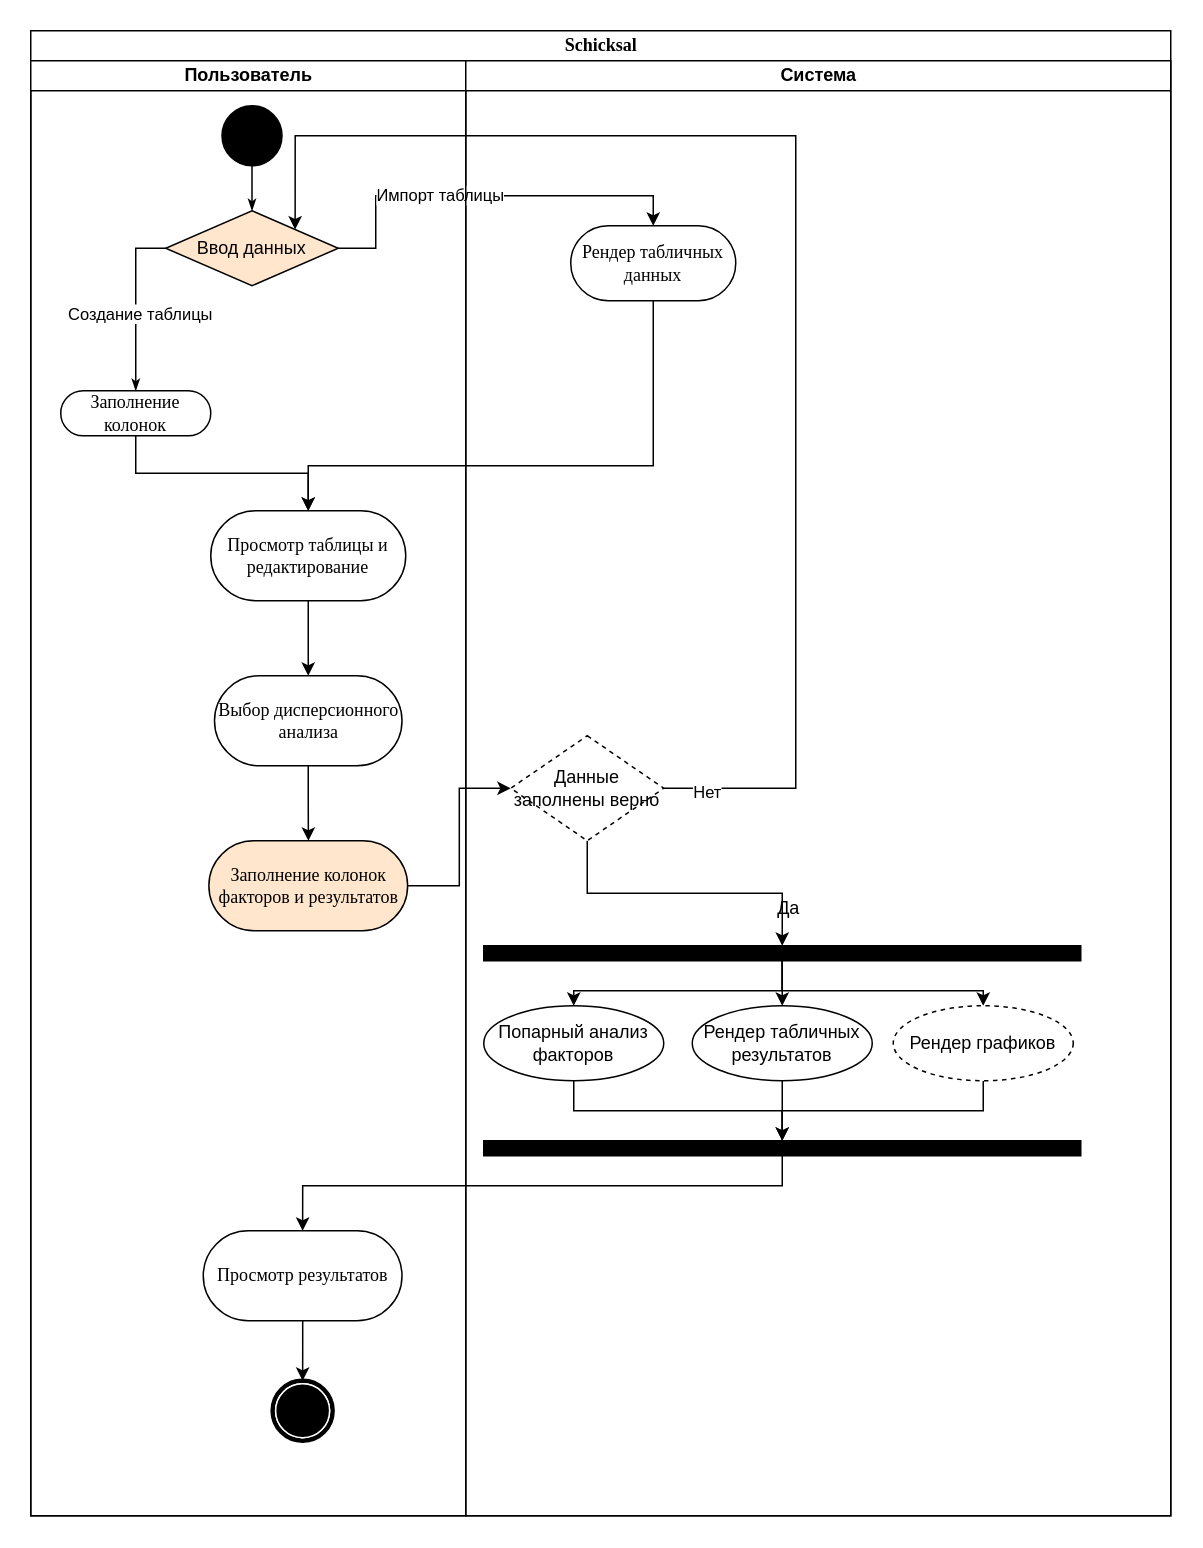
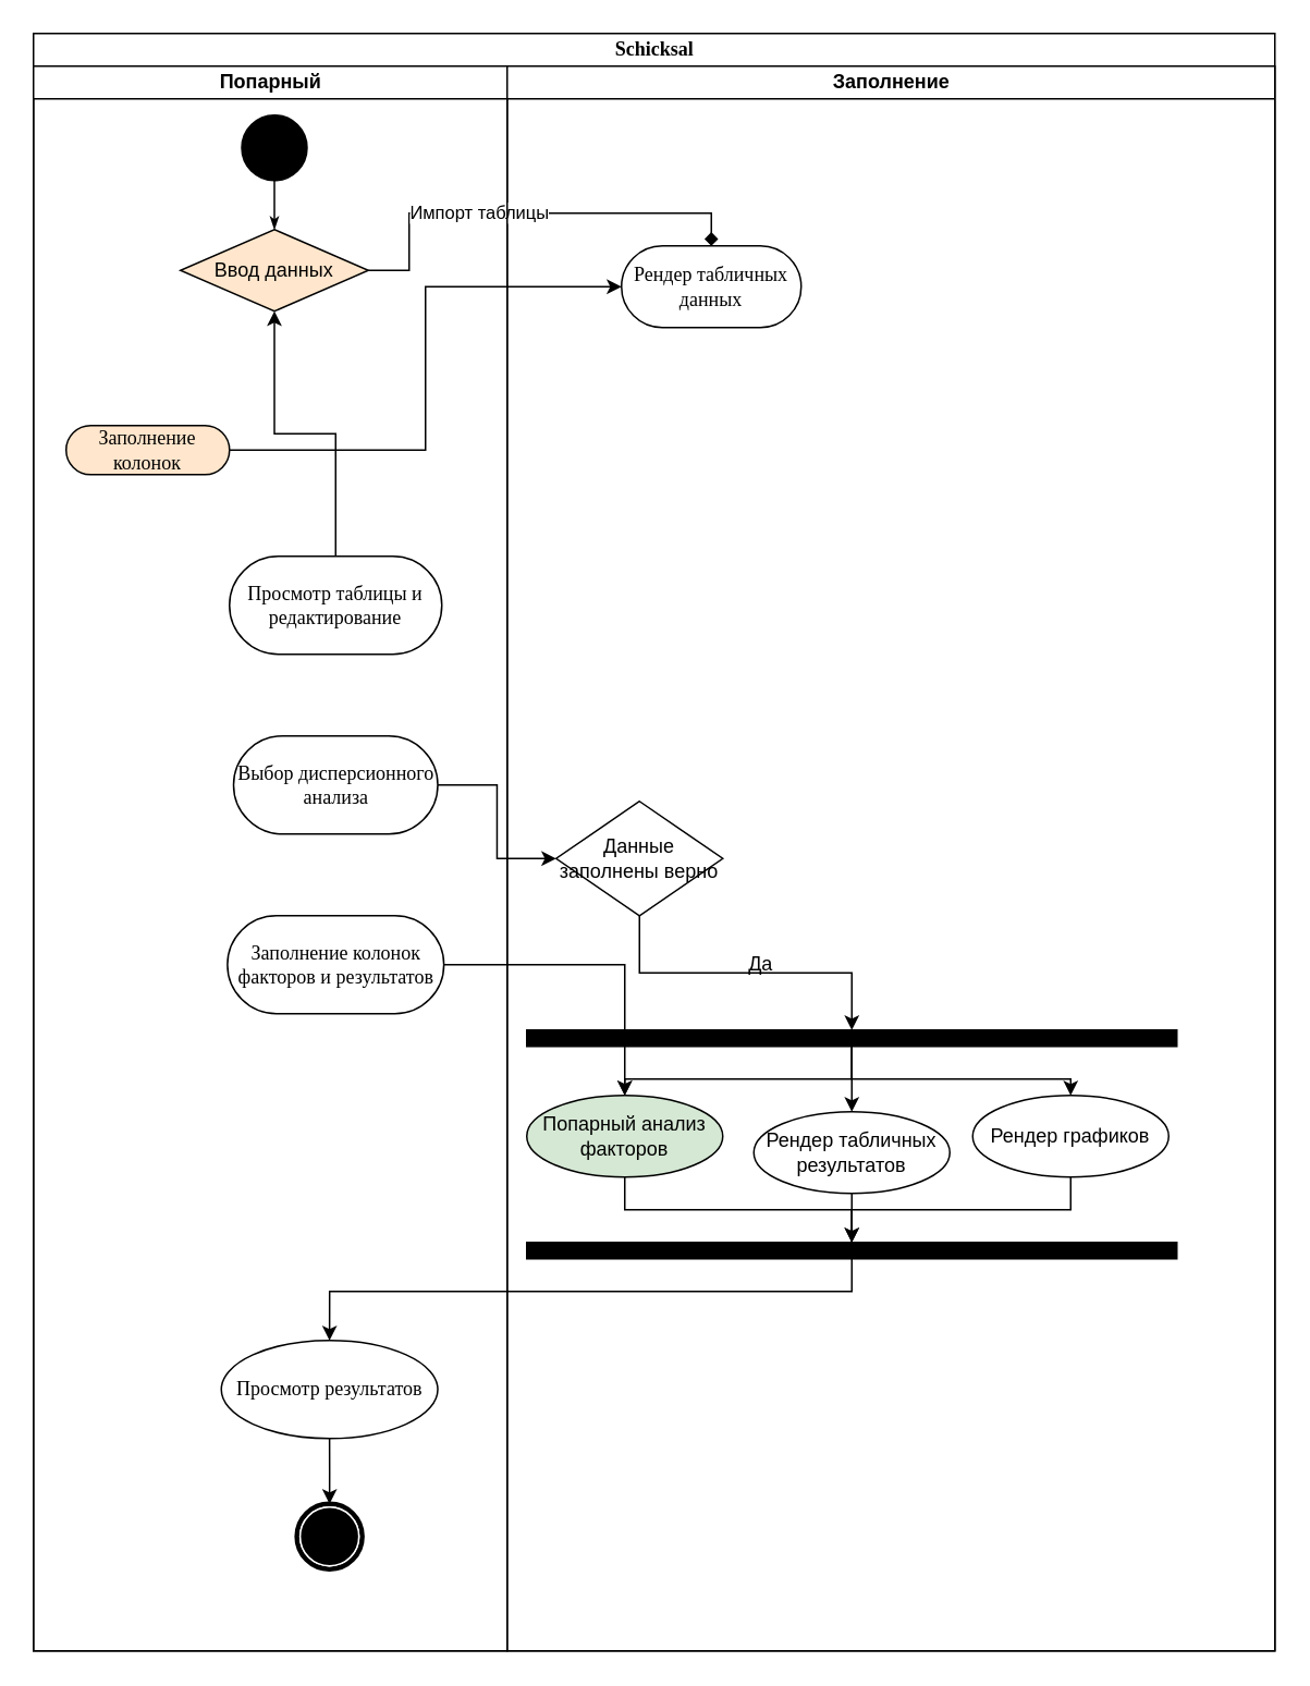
  <mxCell id="0" />
  <mxCell id="1" parent="0" />
  <mxCell id="2" value="Schicksal" style="swimlane;html=1;childLayout=stackLayout;startSize=20;rounded=0;shadow=0;comic=0;labelBackgroundColor=none;strokeWidth=1;fontFamily=Verdana;fontSize=12;align=center;" parent="1" vertex="1"><mxGeometry x="20" y="20" width="760" height="990" as="geometry" /></mxCell>
- <mxCell id="3" value="Пользователь" style="swimlane;html=1;startSize=20;" parent="2" vertex="1"><mxGeometry y="20" width="290" height="970" as="geometry" /></mxCell>
- <mxCell id="4" value="Заполнение колонок" style="rounded=1;whiteSpace=wrap;html=1;shadow=0;comic=0;labelBackgroundColor=none;strokeWidth=1;fontFamily=Verdana;fontSize=12;align=center;arcSize=50;" parent="3" vertex="1"><mxGeometry x="20" y="220" width="100" height="30" as="geometry" /></mxCell>
+ <mxCell id="3" value="Попарный" style="swimlane;html=1;startSize=20;" parent="2" vertex="1"><mxGeometry y="20" width="290" height="970" as="geometry" /></mxCell>
+ <mxCell id="4" value="Заполнение колонок" style="rounded=1;whiteSpace=wrap;html=1;shadow=0;comic=0;labelBackgroundColor=none;strokeWidth=1;fontFamily=Verdana;fontSize=12;align=center;arcSize=50;fillColor=#ffe6cc;" parent="3" vertex="1"><mxGeometry x="20" y="220" width="100" height="30" as="geometry" /></mxCell>
  <mxCell id="5" value="" style="ellipse;whiteSpace=wrap;html=1;rounded=0;shadow=0;comic=0;labelBackgroundColor=none;strokeWidth=1;fillColor=#000000;fontFamily=Verdana;fontSize=12;align=center;" parent="3" vertex="1"><mxGeometry x="127.5" y="30" width="40" height="40" as="geometry" /></mxCell>
  <mxCell id="6" style="edgeStyle=orthogonalEdgeStyle;rounded=0;html=1;labelBackgroundColor=none;startArrow=none;startFill=0;startSize=5;endArrow=classicThin;endFill=1;endSize=5;jettySize=auto;orthogonalLoop=1;strokeWidth=1;fontFamily=Verdana;fontSize=12;entryX=0.5;entryY=0;entryDx=0;entryDy=0;" parent="3" source="5" target="7" edge="1"><mxGeometry relative="1" as="geometry"><mxPoint x="150" y="130" as="targetPoint" /></mxGeometry></mxCell>
  <mxCell id="7" value="Ввод данных" style="rhombus;whiteSpace=wrap;html=1;fillColor=#ffe6cc;" vertex="1" parent="3"><mxGeometry x="90" y="100" width="115" height="50" as="geometry" /></mxCell>
- <mxCell id="8" style="edgeStyle=orthogonalEdgeStyle;rounded=0;html=1;exitX=0;exitY=0.5;entryX=0.5;entryY=0;labelBackgroundColor=none;startArrow=none;startFill=0;startSize=5;endArrow=classicThin;endFill=1;endSize=5;jettySize=auto;orthogonalLoop=1;strokeWidth=1;fontFamily=Verdana;fontSize=12;exitDx=0;exitDy=0;" parent="3" source="7" target="4" edge="1"><mxGeometry relative="1" as="geometry"><Array as="points"><mxPoint x="70" y="125" /></Array><mxPoint x="316.75" y="170" as="sourcePoint" /></mxGeometry></mxCell>
- <mxCell id="9" value="Создание таблицы" style="edgeLabel;html=1;align=center;verticalAlign=middle;resizable=0;points=[];" vertex="1" connectable="0" parent="8"><mxGeometry x="0.091" y="2" relative="1" as="geometry"><mxPoint as="offset" /></mxGeometry></mxCell>
- <mxCell id="10" style="edgeStyle=orthogonalEdgeStyle;rounded=0;orthogonalLoop=1;jettySize=auto;html=1;entryX=0.5;entryY=0;entryDx=0;entryDy=0;" edge="1" parent="3" source="11" target="13"><mxGeometry relative="1" as="geometry" /></mxCell>
+ <mxCell id="10" style="edgeStyle=orthogonalEdgeStyle;rounded=0;orthogonalLoop=1;jettySize=auto;html=1;" edge="1" parent="3" source="11" target="7"><mxGeometry relative="1" as="geometry" /></mxCell>
  <mxCell id="11" value="Просмотр таблицы и редактирование" style="rounded=1;whiteSpace=wrap;html=1;shadow=0;comic=0;labelBackgroundColor=none;strokeWidth=1;fontFamily=Verdana;fontSize=12;align=center;arcSize=50;" vertex="1" parent="3"><mxGeometry x="120" y="300" width="130" height="60" as="geometry" /></mxCell>
- <mxCell id="12" style="edgeStyle=orthogonalEdgeStyle;rounded=0;orthogonalLoop=1;jettySize=auto;html=1;" edge="1" parent="3" source="13" target="14"><mxGeometry relative="1" as="geometry" /></mxCell>
+ <mxCell id="12" style="edgeStyle=orthogonalEdgeStyle;rounded=0;orthogonalLoop=1;jettySize=auto;html=1;" edge="1" parent="3" source="13" target="28"><mxGeometry relative="1" as="geometry" /></mxCell>
  <mxCell id="13" value="Выбор дисперсионного анализа" style="rounded=1;whiteSpace=wrap;html=1;shadow=0;comic=0;labelBackgroundColor=none;strokeWidth=1;fontFamily=Verdana;fontSize=12;align=center;arcSize=50;" vertex="1" parent="3"><mxGeometry x="122.5" y="410" width="125" height="60" as="geometry" /></mxCell>
- <mxCell id="14" value="Заполнение колонок факторов и результатов" style="rounded=1;whiteSpace=wrap;html=1;shadow=0;comic=0;labelBackgroundColor=none;strokeWidth=1;fontFamily=Verdana;fontSize=12;align=center;arcSize=50;fillColor=#ffe6cc;" vertex="1" parent="3"><mxGeometry x="118.75" y="520" width="132.5" height="60" as="geometry" /></mxCell>
+ <mxCell id="14" value="Заполнение колонок факторов и результатов" style="rounded=1;whiteSpace=wrap;html=1;shadow=0;comic=0;labelBackgroundColor=none;strokeWidth=1;fontFamily=Verdana;fontSize=12;align=center;arcSize=50;" vertex="1" parent="3"><mxGeometry x="118.75" y="520" width="132.5" height="60" as="geometry" /></mxCell>
  <mxCell id="15" style="edgeStyle=orthogonalEdgeStyle;rounded=0;orthogonalLoop=1;jettySize=auto;html=1;entryX=0.5;entryY=0;entryDx=0;entryDy=0;" edge="1" parent="3" source="16" target="17"><mxGeometry relative="1" as="geometry" /></mxCell>
- <mxCell id="16" value="Просмотр результатов" style="rounded=1;whiteSpace=wrap;html=1;shadow=0;comic=0;labelBackgroundColor=none;strokeWidth=1;fontFamily=Verdana;fontSize=12;align=center;arcSize=50;" vertex="1" parent="3"><mxGeometry x="115" y="780" width="132.5" height="60" as="geometry" /></mxCell>
+ <mxCell id="16" value="Просмотр результатов" style="ellipse;whiteSpace=wrap;html=1;shadow=0;comic=0;labelBackgroundColor=none;strokeWidth=1;fontFamily=Verdana;fontSize=12;align=center;arcSize=50;" vertex="1" parent="3"><mxGeometry x="115" y="780" width="132.5" height="60" as="geometry" /></mxCell>
  <mxCell id="17" value="" style="shape=mxgraph.bpmn.shape;html=1;verticalLabelPosition=bottom;labelBackgroundColor=#ffffff;verticalAlign=top;perimeter=ellipsePerimeter;outline=end;symbol=terminate;rounded=0;shadow=0;comic=0;strokeWidth=1;fontFamily=Verdana;fontSize=12;align=center;" vertex="1" parent="3"><mxGeometry x="161.25" y="880" width="40" height="40" as="geometry" /></mxCell>
- <mxCell id="18" style="edgeStyle=orthogonalEdgeStyle;rounded=0;orthogonalLoop=1;jettySize=auto;html=1;entryX=0.5;entryY=0;entryDx=0;entryDy=0;" edge="1" parent="2" source="7" target="26"><mxGeometry relative="1" as="geometry"><mxPoint x="230" y="280" as="targetPoint" /><Array as="points"><mxPoint x="230" y="145" /><mxPoint x="230" y="110" /><mxPoint x="415" y="110" /></Array></mxGeometry></mxCell>
+ <mxCell id="18" style="edgeStyle=orthogonalEdgeStyle;rounded=0;orthogonalLoop=1;jettySize=auto;html=1;entryX=0.5;entryY=0;entryDx=0;entryDy=0;endArrow=diamond;" edge="1" parent="2" source="7" target="26"><mxGeometry relative="1" as="geometry"><mxPoint x="230" y="280" as="targetPoint" /><Array as="points"><mxPoint x="230" y="145" /><mxPoint x="230" y="110" /><mxPoint x="415" y="110" /></Array></mxGeometry></mxCell>
  <mxCell id="19" value="Импорт таблицы" style="edgeLabel;html=1;align=center;verticalAlign=middle;resizable=0;points=[];" vertex="1" connectable="0" parent="18"><mxGeometry x="-0.236" y="1" relative="1" as="geometry"><mxPoint x="1" as="offset" /></mxGeometry></mxCell>
- <mxCell id="20" style="edgeStyle=orthogonalEdgeStyle;rounded=0;orthogonalLoop=1;jettySize=auto;html=1;" edge="1" parent="2" source="4" target="11"><mxGeometry relative="1" as="geometry" /></mxCell>
- <mxCell id="21" style="edgeStyle=orthogonalEdgeStyle;rounded=0;orthogonalLoop=1;jettySize=auto;html=1;" edge="1" parent="2" source="26" target="11"><mxGeometry relative="1" as="geometry"><Array as="points"><mxPoint x="415" y="290" /><mxPoint x="185" y="290" /></Array></mxGeometry></mxCell>
- <mxCell id="22" style="edgeStyle=orthogonalEdgeStyle;rounded=0;orthogonalLoop=1;jettySize=auto;html=1;" edge="1" parent="2" source="14" target="28"><mxGeometry relative="1" as="geometry" /></mxCell>
- <mxCell id="23" style="edgeStyle=orthogonalEdgeStyle;rounded=0;orthogonalLoop=1;jettySize=auto;html=1;entryX=1;entryY=0;entryDx=0;entryDy=0;" edge="1" parent="2" source="28" target="7"><mxGeometry relative="1" as="geometry"><Array as="points"><mxPoint x="510" y="505" /><mxPoint x="510" y="70" /><mxPoint x="176" y="70" /></Array></mxGeometry></mxCell>
- <mxCell id="24" value="Нет" style="edgeLabel;html=1;align=center;verticalAlign=middle;resizable=0;points=[];" vertex="1" connectable="0" parent="23"><mxGeometry x="-0.939" y="-2" relative="1" as="geometry"><mxPoint as="offset" /></mxGeometry></mxCell>
- <mxCell id="25" value="Система" style="swimlane;html=1;startSize=20;" parent="2" vertex="1"><mxGeometry x="290" y="20" width="470" height="970" as="geometry" /></mxCell>
+ <mxCell id="20" style="edgeStyle=orthogonalEdgeStyle;rounded=0;orthogonalLoop=1;jettySize=auto;html=1;entryX=0;entryY=0.5;entryDx=0;entryDy=0;" edge="1" parent="2" source="4" target="26"><mxGeometry relative="1" as="geometry" /></mxCell>
+ <mxCell id="22" style="edgeStyle=orthogonalEdgeStyle;rounded=0;orthogonalLoop=1;jettySize=auto;html=1;" edge="1" parent="2" source="14" target="30"><mxGeometry relative="1" as="geometry" /></mxCell>
+ <mxCell id="25" value="Заполнение" style="swimlane;html=1;startSize=20;" parent="2" vertex="1"><mxGeometry x="290" y="20" width="470" height="970" as="geometry" /></mxCell>
  <mxCell id="26" value="Рендер табличных данных" style="rounded=1;whiteSpace=wrap;html=1;shadow=0;comic=0;labelBackgroundColor=none;strokeWidth=1;fontFamily=Verdana;fontSize=12;align=center;arcSize=50;" parent="25" vertex="1"><mxGeometry x="70" y="110" width="110" height="50" as="geometry" /></mxCell>
  <mxCell id="27" style="edgeStyle=orthogonalEdgeStyle;rounded=0;orthogonalLoop=1;jettySize=auto;html=1;entryX=0.5;entryY=0;entryDx=0;entryDy=0;" edge="1" parent="25" source="28" target="34"><mxGeometry relative="1" as="geometry" /></mxCell>
- <mxCell id="28" value="Данные заполнены верно" style="rhombus;whiteSpace=wrap;html=1;dashed=1;" vertex="1" parent="25"><mxGeometry x="30" y="450" width="102" height="70" as="geometry" /></mxCell>
+ <mxCell id="28" value="Данные заполнены верно" style="rhombus;whiteSpace=wrap;html=1;" vertex="1" parent="25"><mxGeometry x="30" y="450" width="102" height="70" as="geometry" /></mxCell>
  <mxCell id="29" style="edgeStyle=orthogonalEdgeStyle;rounded=0;orthogonalLoop=1;jettySize=auto;html=1;entryX=0.5;entryY=0;entryDx=0;entryDy=0;" edge="1" parent="25" source="30" target="38"><mxGeometry relative="1" as="geometry" /></mxCell>
- <mxCell id="30" value="Попарный анализ факторов" style="ellipse;whiteSpace=wrap;html=1;" vertex="1" parent="25"><mxGeometry x="12" y="630" width="120" height="50" as="geometry" /></mxCell>
+ <mxCell id="30" value="Попарный анализ факторов" style="ellipse;whiteSpace=wrap;html=1;fillColor=#d5e8d4;" vertex="1" parent="25"><mxGeometry x="12" y="630" width="120" height="50" as="geometry" /></mxCell>
  <mxCell id="31" style="edgeStyle=orthogonalEdgeStyle;rounded=0;orthogonalLoop=1;jettySize=auto;html=1;entryX=0.5;entryY=0;entryDx=0;entryDy=0;" edge="1" parent="25" source="34" target="30"><mxGeometry relative="1" as="geometry" /></mxCell>
  <mxCell id="32" style="edgeStyle=orthogonalEdgeStyle;rounded=0;orthogonalLoop=1;jettySize=auto;html=1;" edge="1" parent="25" source="34" target="35"><mxGeometry relative="1" as="geometry" /></mxCell>
  <mxCell id="33" style="edgeStyle=orthogonalEdgeStyle;rounded=0;orthogonalLoop=1;jettySize=auto;html=1;" edge="1" parent="25" source="34" target="37"><mxGeometry relative="1" as="geometry" /></mxCell>
  <mxCell id="34" value="" style="whiteSpace=wrap;html=1;rounded=0;shadow=0;comic=0;labelBackgroundColor=none;strokeWidth=1;fillColor=#000000;fontFamily=Verdana;fontSize=12;align=center;rotation=0;" parent="25" vertex="1"><mxGeometry x="12" y="590" width="398" height="10" as="geometry" /></mxCell>
- <mxCell id="35" value="Рендер табличных результатов" style="ellipse;whiteSpace=wrap;html=1;" vertex="1" parent="25"><mxGeometry x="151" y="630" width="120" height="50" as="geometry" /></mxCell>
+ <mxCell id="35" value="Рендер табличных результатов" style="ellipse;whiteSpace=wrap;html=1;" vertex="1" parent="25"><mxGeometry x="151" y="640" width="120" height="50" as="geometry" /></mxCell>
  <mxCell id="36" style="edgeStyle=orthogonalEdgeStyle;rounded=0;orthogonalLoop=1;jettySize=auto;html=1;entryX=0.5;entryY=0;entryDx=0;entryDy=0;" edge="1" parent="25" source="37" target="38"><mxGeometry relative="1" as="geometry" /></mxCell>
- <mxCell id="37" value="Рендер графиков" style="ellipse;whiteSpace=wrap;html=1;dashed=1;" vertex="1" parent="25"><mxGeometry x="285" y="630" width="120" height="50" as="geometry" /></mxCell>
+ <mxCell id="37" value="Рендер графиков" style="ellipse;whiteSpace=wrap;html=1;" vertex="1" parent="25"><mxGeometry x="285" y="630" width="120" height="50" as="geometry" /></mxCell>
  <mxCell id="38" value="" style="whiteSpace=wrap;html=1;rounded=0;shadow=0;comic=0;labelBackgroundColor=none;strokeWidth=1;fillColor=#000000;fontFamily=Verdana;fontSize=12;align=center;rotation=0;" vertex="1" parent="25"><mxGeometry x="12" y="720" width="398" height="10" as="geometry" /></mxCell>
  <mxCell id="39" style="edgeStyle=orthogonalEdgeStyle;rounded=0;orthogonalLoop=1;jettySize=auto;html=1;entryX=0.5;entryY=0;entryDx=0;entryDy=0;" edge="1" parent="2" source="35" target="16"><mxGeometry relative="1" as="geometry"><mxPoint x="501" y="770" as="targetPoint" /><Array as="points"><mxPoint x="501" y="770" /><mxPoint x="181" y="770" /></Array></mxGeometry></mxCell>
- <mxCell id="40" value="Да" style="text;html=1;align=center;verticalAlign=middle;resizable=0;points=[];autosize=1;strokeColor=none;fillColor=none;" vertex="1" parent="1"><mxGeometry x="505" y="590" width="40" height="30" as="geometry" /></mxCell>
+ <mxCell id="40" value="Да" style="text;html=1;align=center;verticalAlign=middle;resizable=0;points=[];autosize=1;strokeColor=none;fillColor=none;" vertex="1" parent="1"><mxGeometry x="445" y="575" width="40" height="30" as="geometry" /></mxCell>
